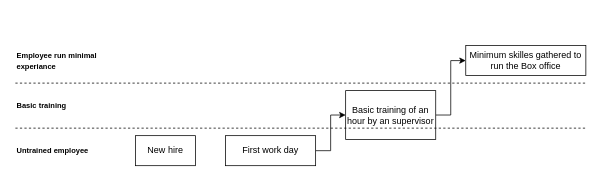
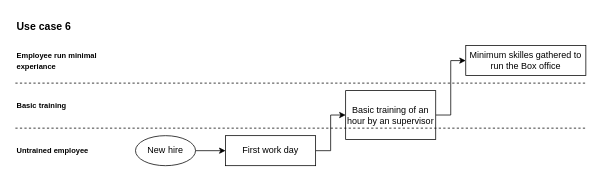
  <mxCell id="0" />
  <mxCell id="1" parent="0" />
- <mxCell id="3" value="New hire" style="rounded=0;whiteSpace=wrap;html=1;" vertex="1" parent="1"><mxGeometry x="180" y="180" width="80" height="40" as="geometry" /></mxCell>
+ <mxCell id="2" style="edgeStyle=orthogonalEdgeStyle;rounded=0;orthogonalLoop=1;jettySize=auto;html=1;entryX=0;entryY=0.5;entryDx=0;entryDy=0;" edge="1" parent="1" source="3" target="5"><mxGeometry relative="1" as="geometry" /></mxCell>
+ <mxCell id="3" value="New hire" style="ellipse;whiteSpace=wrap;html=1;" vertex="1" parent="1"><mxGeometry x="180" y="180" width="80" height="40" as="geometry" /></mxCell>
  <mxCell id="4" style="edgeStyle=orthogonalEdgeStyle;rounded=0;orthogonalLoop=1;jettySize=auto;html=1;entryX=0;entryY=0.5;entryDx=0;entryDy=0;" edge="1" parent="1" source="5" target="7"><mxGeometry relative="1" as="geometry" /></mxCell>
  <mxCell id="5" value="First work day " style="rounded=0;whiteSpace=wrap;html=1;" vertex="1" parent="1"><mxGeometry x="300" y="180" width="120" height="40" as="geometry" /></mxCell>
  <mxCell id="6" style="edgeStyle=orthogonalEdgeStyle;rounded=0;orthogonalLoop=1;jettySize=auto;html=1;exitX=1;exitY=0.5;exitDx=0;exitDy=0;entryX=0;entryY=0.5;entryDx=0;entryDy=0;" edge="1" parent="1" source="7" target="8"><mxGeometry relative="1" as="geometry" /></mxCell>
  <mxCell id="7" value="Basic training of an hour by an supervisor" style="rounded=0;whiteSpace=wrap;html=1;" vertex="1" parent="1"><mxGeometry x="460" y="120" width="120" height="65" as="geometry" /></mxCell>
  <mxCell id="8" value="Minimum skilles gathered to run the Box office" style="rounded=0;whiteSpace=wrap;html=1;" vertex="1" parent="1"><mxGeometry x="620" y="60" width="160" height="40" as="geometry" /></mxCell>
  <mxCell id="9" value="" style="endArrow=none;dashed=1;html=1;rounded=0;" edge="1" parent="1"><mxGeometry width="50" height="50" relative="1" as="geometry"><mxPoint x="20" y="110" as="sourcePoint" /><mxPoint x="780" y="110" as="targetPoint" /></mxGeometry></mxCell>
  <mxCell id="10" value="&lt;font size=&quot;1&quot;&gt;&lt;b&gt;Basic training&lt;br&gt;&lt;/b&gt;&lt;/font&gt;" style="text;html=1;strokeColor=none;fillColor=none;align=left;verticalAlign=middle;whiteSpace=wrap;rounded=0;" vertex="1" parent="1"><mxGeometry x="20" y="125" width="120" height="30" as="geometry" /></mxCell>
  <mxCell id="11" value="&lt;font size=&quot;1&quot;&gt;&lt;b&gt;Employee run minimal experiance&lt;br&gt;&lt;/b&gt;&lt;/font&gt;" style="text;html=1;strokeColor=none;fillColor=none;align=left;verticalAlign=middle;whiteSpace=wrap;rounded=0;" vertex="1" parent="1"><mxGeometry x="20" y="65" width="140" height="30" as="geometry" /></mxCell>
  <mxCell id="12" value="" style="endArrow=none;dashed=1;html=1;rounded=0;" edge="1" parent="1"><mxGeometry width="50" height="50" relative="1" as="geometry"><mxPoint x="20" y="170" as="sourcePoint" /><mxPoint x="780" y="170" as="targetPoint" /></mxGeometry></mxCell>
  <mxCell id="13" value="&lt;font size=&quot;1&quot;&gt;&lt;b&gt;Untrained employee&lt;br&gt;&lt;/b&gt;&lt;/font&gt;" style="text;html=1;strokeColor=none;fillColor=none;align=left;verticalAlign=middle;whiteSpace=wrap;rounded=0;" vertex="1" parent="1"><mxGeometry x="20" y="185" width="120" height="30" as="geometry" /></mxCell>
+ <mxCell id="14" value="&lt;b&gt;&lt;font style=&quot;font-size: 14px;&quot;&gt;Use case 6&lt;/font&gt;&lt;/b&gt;" style="text;html=1;strokeColor=none;fillColor=none;align=left;verticalAlign=middle;whiteSpace=wrap;rounded=0;" vertex="1" parent="1"><mxGeometry x="20" y="20" width="120" height="30" as="geometry" /></mxCell>
